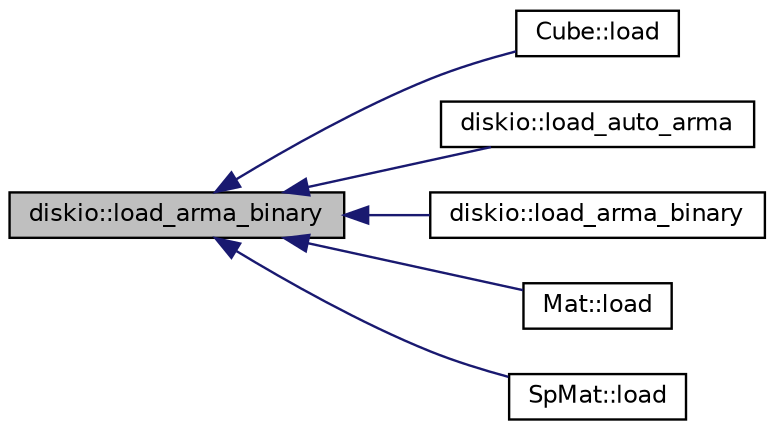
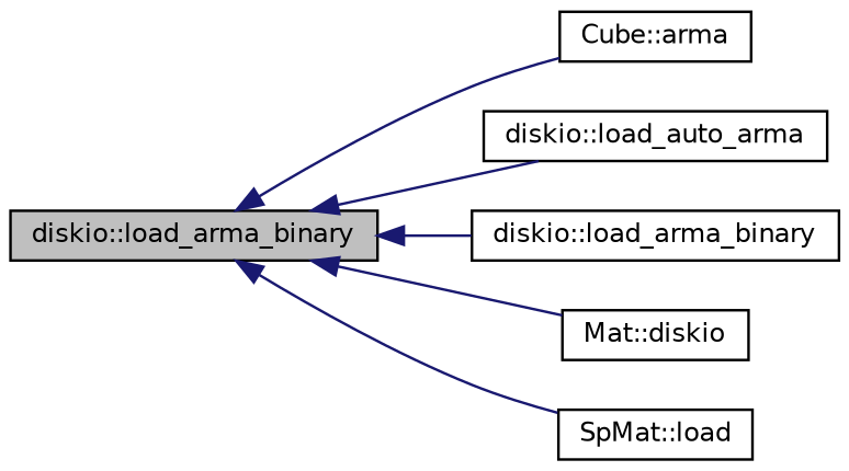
  digraph {
    rankdir=LR
    node [color=black fillcolor=white fontname=Helvetica fontsize=10 shape=record style=filled]
    edge [color=midnightblue dir=back fontname=Helvetica fontsize=10 labelfontname=Helvetica labelfontsize=10 style=solid]
    n1 [fillcolor=grey75 fontcolor=black height=0.2 label="diskio::load_arma_binary" width=0.4]
-   n2 [height=0.2 label="Cube::load" width=0.4]
+   n2 [height=0.2 label="Cube::arma" width=0.4]
    n3 [height=0.2 label="diskio::load_auto_arma" width=0.4]
    n4 [height=0.2 label="diskio::load_arma_binary" width=0.4]
-   n5 [height=0.2 label="Mat::load" width=0.4]
+   n5 [height=0.2 label="Mat::diskio" width=0.4]
    n6 [height=0.2 label="SpMat::load" width=0.4]
    n1 -> n2
    n1 -> n3
    n1 -> n4
    n1 -> n5
    n1 -> n6
  }
